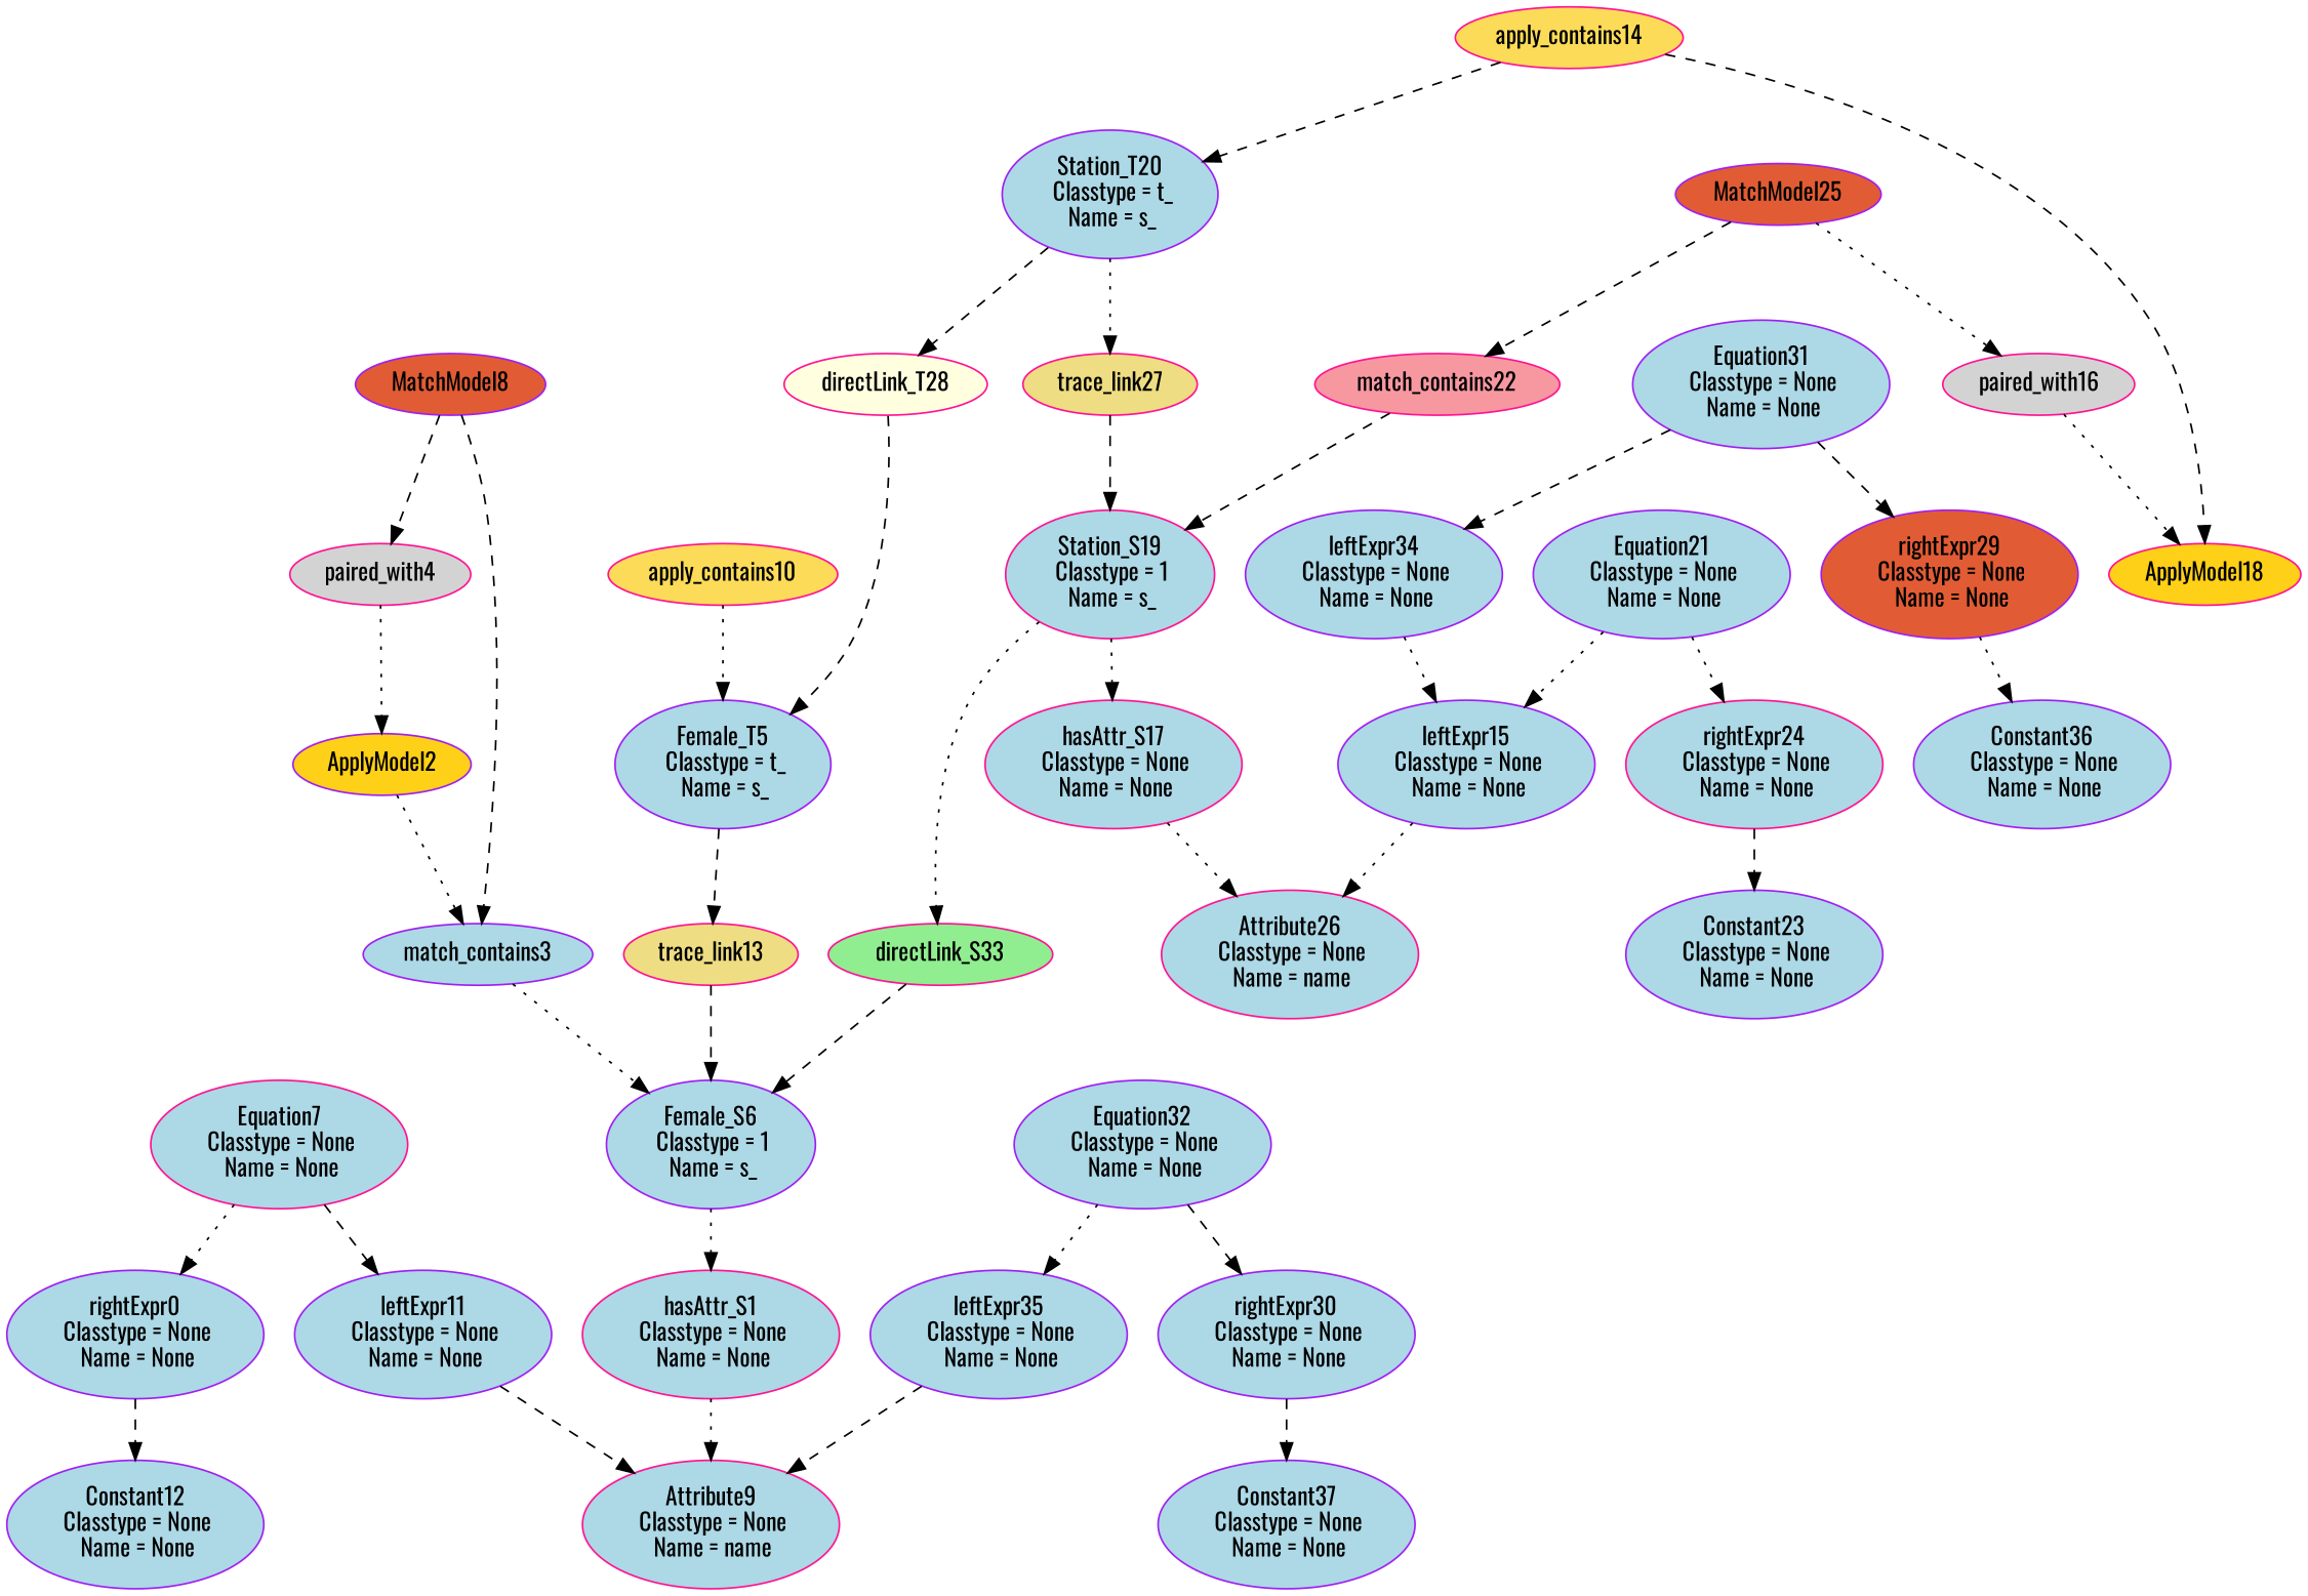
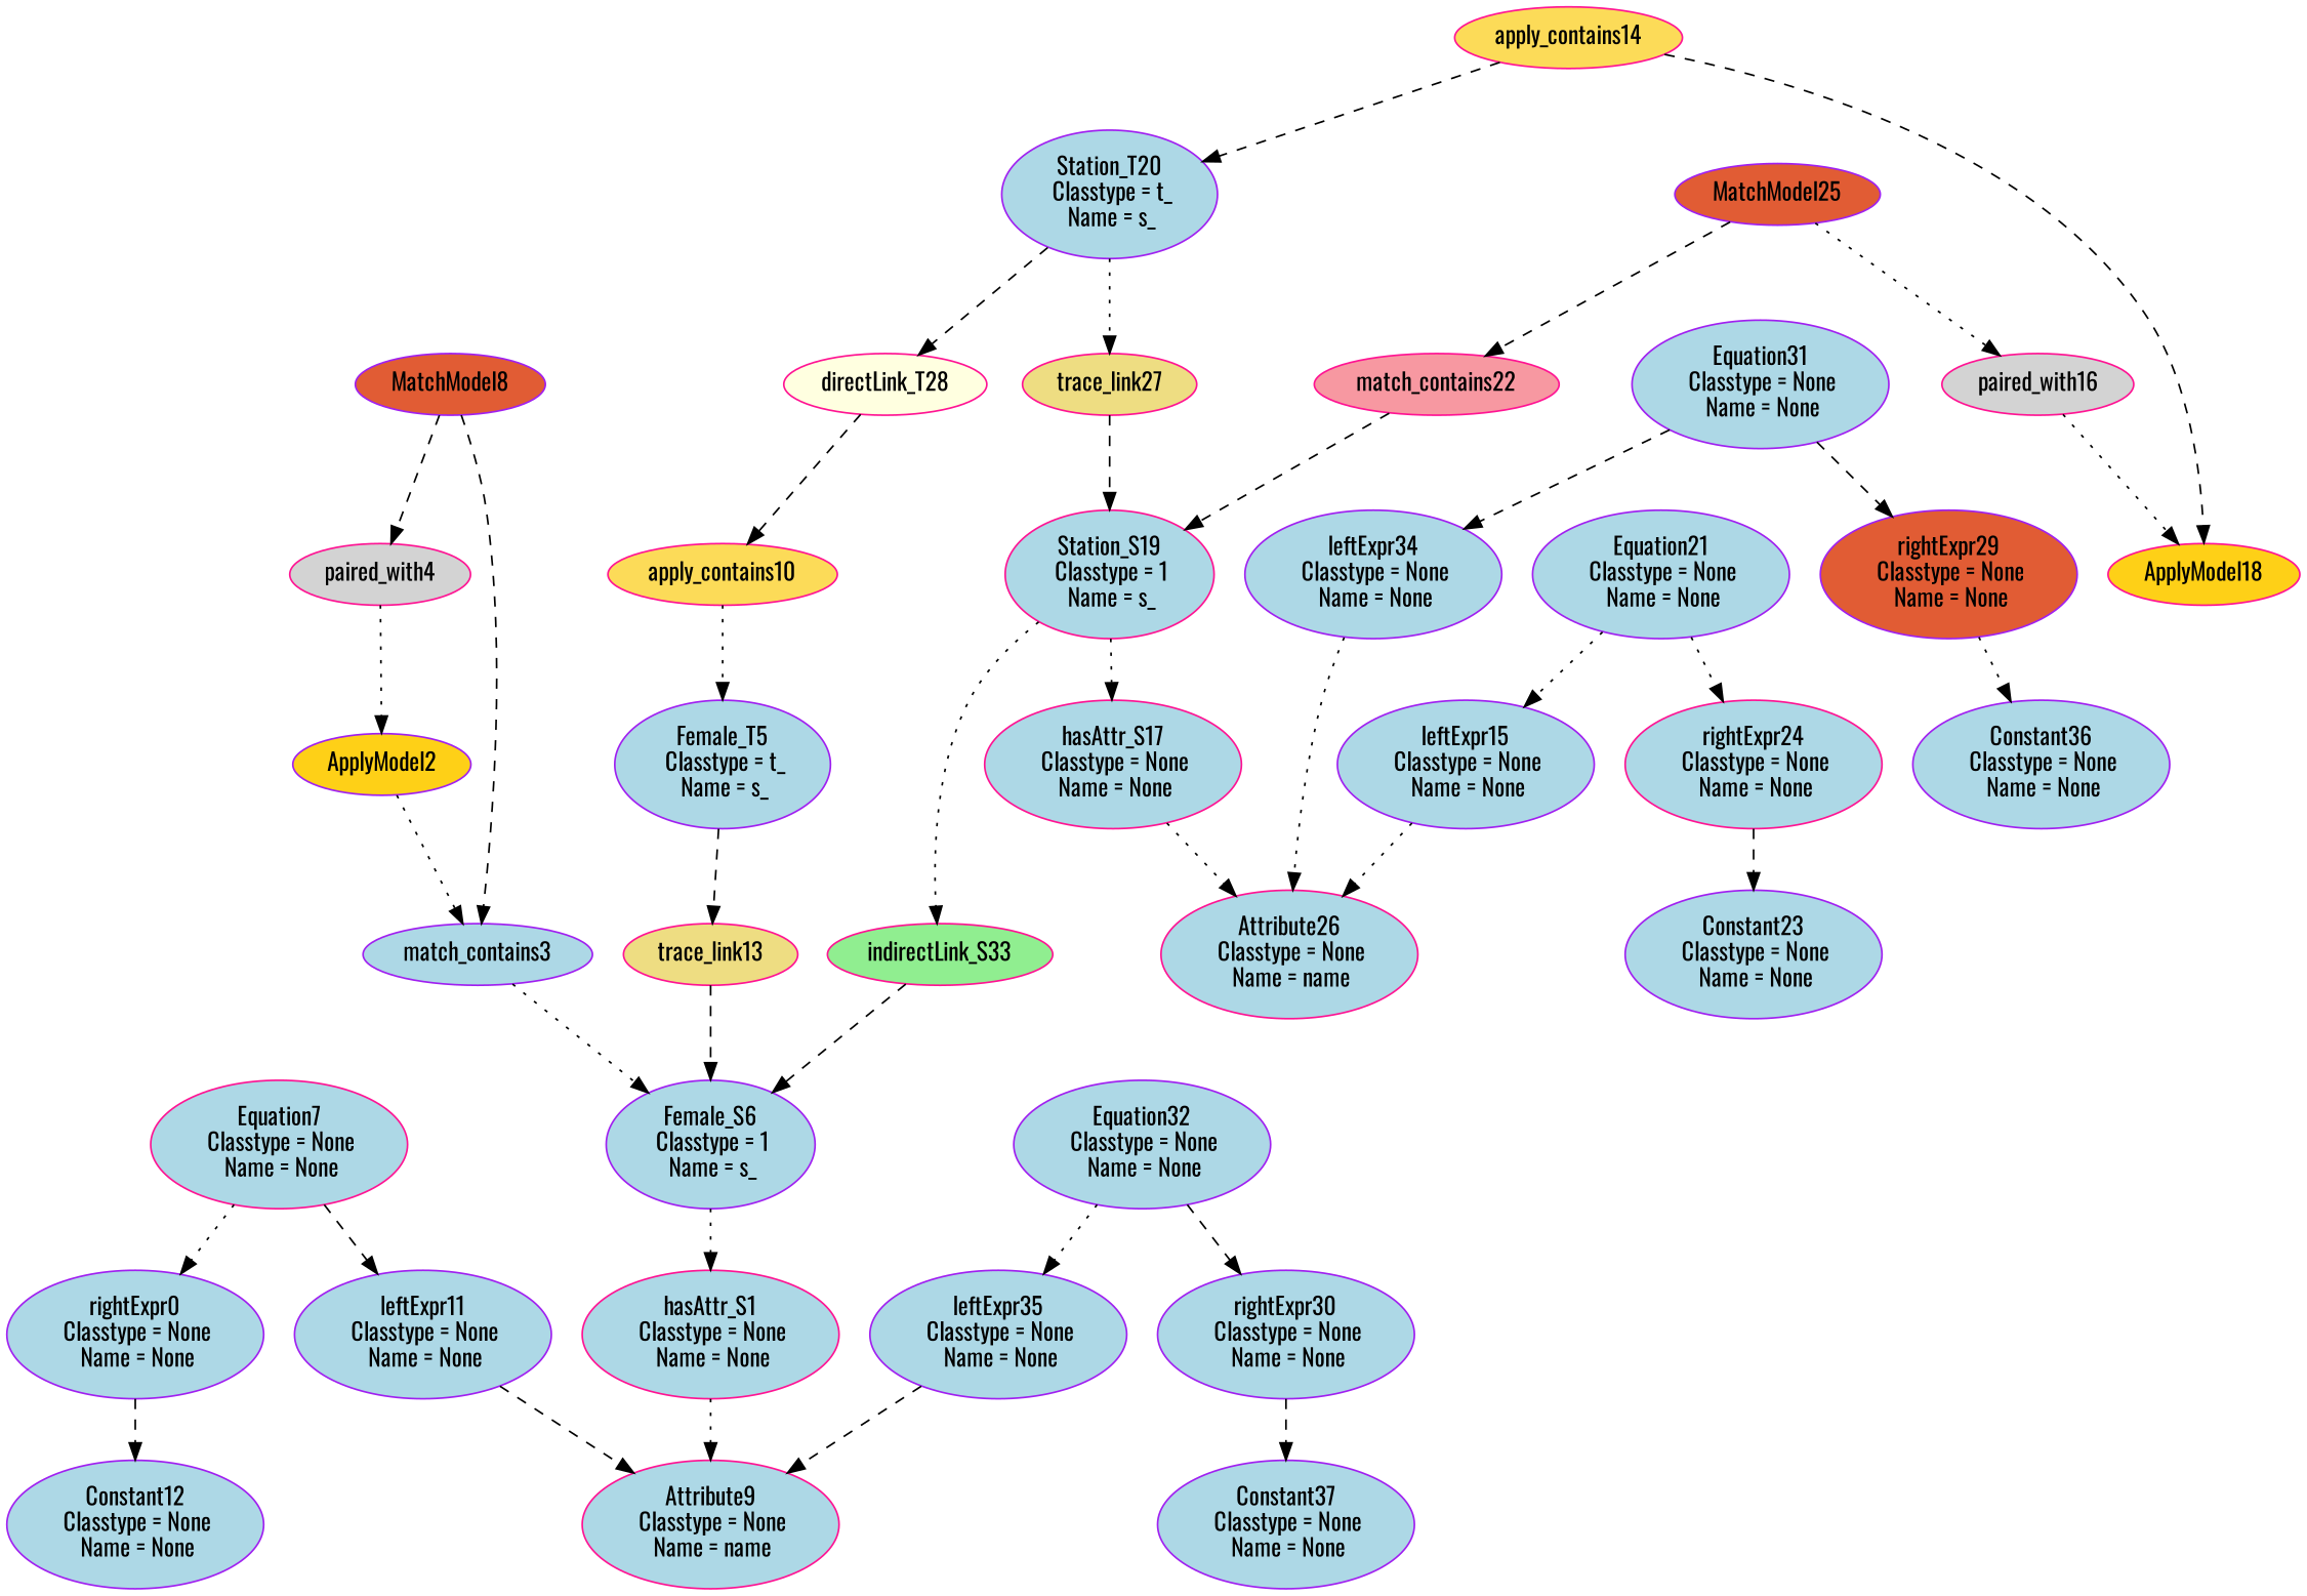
  digraph {
    fontname=Oswald
    node [color=purple fillcolor=lightblue fontname=Oswald style=filled]
    edge [fontname=Oswald style=dashed]
    "rightExpr0\n Classtype = None\n Name = None"
    "Constant12\n Classtype = None\n Name = None"
    "hasAttr_S1\n Classtype = None\n Name = None" [color=deeppink]
    "Attribute9\n Classtype = None\n Name = name" [color=deeppink]
    ApplyModel2 [fillcolor="#FED017"]
    match_contains3
    apply_contains10 [color=deeppink fillcolor="#FCDB58"]
    "Female_T5\n Classtype = t_\n Name = s_"
    "Female_S6\n Classtype = 1\n Name = s_"
    paired_with4 [color=deeppink fillcolor=lightgray]
    trace_link13 [color=deeppink fillcolor=lightgoldenrod]
    "Equation7\n Classtype = None\n Name = None" [color=deeppink]
    "leftExpr11\n Classtype = None\n Name = None"
    MatchModel8 [fillcolor="#E15C34"]
    apply_contains14 [color=deeppink fillcolor="#FCDB58"]
    "Station_T20\n Classtype = t_\n Name = s_"
    ApplyModel18 [color=deeppink fillcolor="#FED017"]
    trace_link27 [color=deeppink fillcolor=lightgoldenrod]
    "directLink_T28\n" [color=deeppink fillcolor=lightyellow]
    "Attribute26\n Classtype = None\n Name = name" [color=deeppink]
    "leftExpr15\n Classtype = None\n Name = None"
    paired_with16 [color=deeppink fillcolor=lightgray]
    "hasAttr_S17\n Classtype = None\n Name = None" [color=deeppink]
    "Station_S19\n Classtype = 1\n Name = s_" [color=deeppink]
-   indirectLink_S33 [color=deeppink fillcolor=lightgreen label=directLink_S33]
+   indirectLink_S33 [color=deeppink fillcolor=lightgreen]
    "Equation21\n Classtype = None\n Name = None"
    "rightExpr24\n Classtype = None\n Name = None" [color=deeppink]
    "Constant23\n Classtype = None\n Name = None"
    match_contains22 [color=deeppink fillcolor="#F798A1"]
    MatchModel25 [fillcolor="#E15C34"]
    "rightExpr29\n Classtype = None\n Name = None" [fillcolor="#E15C34"]
    "Constant36\n Classtype = None\n Name = None"
    "rightExpr30\n Classtype = None\n Name = None"
    "Constant37\n Classtype = None\n Name = None"
    "Equation31\n Classtype = None\n Name = None"
    "leftExpr34\n Classtype = None\n Name = None"
    "Equation32\n Classtype = None\n Name = None"
    "leftExpr35\n Classtype = None\n Name = None"
    "rightExpr0\n Classtype = None\n Name = None" -> "Constant12\n Classtype = None\n Name = None"
    "hasAttr_S1\n Classtype = None\n Name = None" -> "Attribute9\n Classtype = None\n Name = name" [style=dotted]
    ApplyModel2 -> match_contains3 [style=dotted]
    match_contains3 -> "Female_S6\n Classtype = 1\n Name = s_" [style=dotted]
    apply_contains10 -> "Female_T5\n Classtype = t_\n Name = s_" [style=dotted]
    "Female_T5\n Classtype = t_\n Name = s_" -> trace_link13
    "Female_S6\n Classtype = 1\n Name = s_" -> "hasAttr_S1\n Classtype = None\n Name = None" [style=dotted]
    paired_with4 -> ApplyModel2 [style=dotted]
    trace_link13 -> "Female_S6\n Classtype = 1\n Name = s_"
    "Equation7\n Classtype = None\n Name = None" -> "rightExpr0\n Classtype = None\n Name = None" [style=dotted]
    "Equation7\n Classtype = None\n Name = None" -> "leftExpr11\n Classtype = None\n Name = None"
    "leftExpr11\n Classtype = None\n Name = None" -> "Attribute9\n Classtype = None\n Name = name"
    MatchModel8 -> match_contains3
    MatchModel8 -> paired_with4
    apply_contains14 -> "Station_T20\n Classtype = t_\n Name = s_"
    apply_contains14 -> ApplyModel18
    "Station_T20\n Classtype = t_\n Name = s_" -> trace_link27 [style=dotted]
    "Station_T20\n Classtype = t_\n Name = s_" -> "directLink_T28\n"
    trace_link27 -> "Station_S19\n Classtype = 1\n Name = s_"
-   "directLink_T28\n" -> "Female_T5\n Classtype = t_\n Name = s_"
+   "directLink_T28\n" -> apply_contains10
    "leftExpr15\n Classtype = None\n Name = None" -> "Attribute26\n Classtype = None\n Name = name" [style=dotted]
    paired_with16 -> ApplyModel18 [style=dotted]
    "hasAttr_S17\n Classtype = None\n Name = None" -> "Attribute26\n Classtype = None\n Name = name" [style=dotted]
    "Station_S19\n Classtype = 1\n Name = s_" -> "hasAttr_S17\n Classtype = None\n Name = None" [style=dotted]
    "Station_S19\n Classtype = 1\n Name = s_" -> indirectLink_S33 [style=dotted]
    indirectLink_S33 -> "Female_S6\n Classtype = 1\n Name = s_"
    "Equation21\n Classtype = None\n Name = None" -> "leftExpr15\n Classtype = None\n Name = None" [style=dotted]
    "Equation21\n Classtype = None\n Name = None" -> "rightExpr24\n Classtype = None\n Name = None" [style=dotted]
    "rightExpr24\n Classtype = None\n Name = None" -> "Constant23\n Classtype = None\n Name = None"
    match_contains22 -> "Station_S19\n Classtype = 1\n Name = s_"
    MatchModel25 -> paired_with16 [style=dotted]
    MatchModel25 -> match_contains22
    "rightExpr29\n Classtype = None\n Name = None" -> "Constant36\n Classtype = None\n Name = None" [style=dotted]
    "rightExpr30\n Classtype = None\n Name = None" -> "Constant37\n Classtype = None\n Name = None"
    "Equation31\n Classtype = None\n Name = None" -> "rightExpr29\n Classtype = None\n Name = None"
    "Equation31\n Classtype = None\n Name = None" -> "leftExpr34\n Classtype = None\n Name = None"
-   "leftExpr34\n Classtype = None\n Name = None" -> "leftExpr15\n Classtype = None\n Name = None" [style=dotted]
+   "leftExpr34\n Classtype = None\n Name = None" -> "Attribute26\n Classtype = None\n Name = name" [style=dotted]
    "Equation32\n Classtype = None\n Name = None" -> "rightExpr30\n Classtype = None\n Name = None"
    "Equation32\n Classtype = None\n Name = None" -> "leftExpr35\n Classtype = None\n Name = None" [style=dotted]
    "leftExpr35\n Classtype = None\n Name = None" -> "Attribute9\n Classtype = None\n Name = name"
  }
